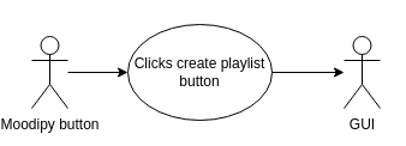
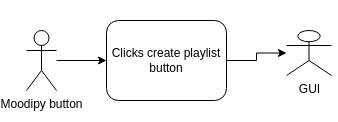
  <mxCell id="0" />
  <mxCell id="1" parent="0" />
  <mxCell id="2" style="edgeStyle=orthogonalEdgeStyle;rounded=0;orthogonalLoop=1;jettySize=auto;html=1;entryX=0;entryY=0.5;entryDx=0;entryDy=0;" edge="1" parent="1" source="3" target="5"><mxGeometry relative="1" as="geometry" /></mxCell>
  <mxCell id="3" value="Moodipy button" style="shape=umlActor;verticalLabelPosition=bottom;labelBackgroundColor=#ffffff;verticalAlign=top;html=1;outlineConnect=0;" vertex="1" parent="1"><mxGeometry x="20" y="30" width="30" height="60" as="geometry" /></mxCell>
  <mxCell id="4" style="edgeStyle=orthogonalEdgeStyle;rounded=0;orthogonalLoop=1;jettySize=auto;html=1;" edge="1" parent="1" source="5" target="6"><mxGeometry relative="1" as="geometry" /></mxCell>
- <mxCell id="5" value="Clicks create playlist button" style="ellipse;whiteSpace=wrap;html=1;" vertex="1" parent="1"><mxGeometry x="100" y="20" width="120" height="80" as="geometry" /></mxCell>
- <mxCell id="6" value="GUI" style="shape=umlActor;verticalLabelPosition=bottom;labelBackgroundColor=#ffffff;verticalAlign=top;html=1;outlineConnect=0;" vertex="1" parent="1"><mxGeometry x="280" y="30" width="30" height="60" as="geometry" /></mxCell>
+ <mxCell id="5" value="Clicks create playlist button" style="whiteSpace=wrap;html=1;rounded=1;" vertex="1" parent="1"><mxGeometry x="100" y="20" width="120" height="80" as="geometry" /></mxCell>
+ <mxCell id="6" value="GUI" style="shape=umlActor;verticalLabelPosition=bottom;labelBackgroundColor=#ffffff;verticalAlign=top;html=1;outlineConnect=0;" vertex="1" parent="1"><mxGeometry x="280" y="30" width="45" height="45" as="geometry" /></mxCell>
